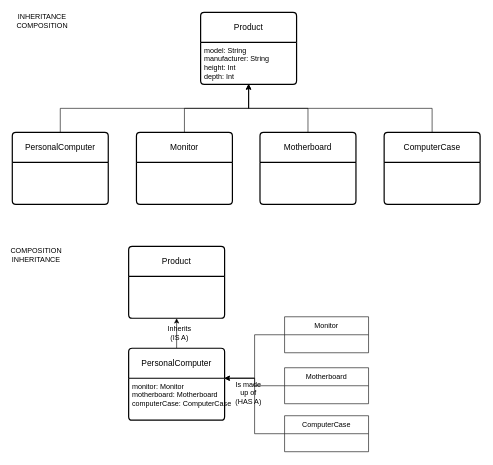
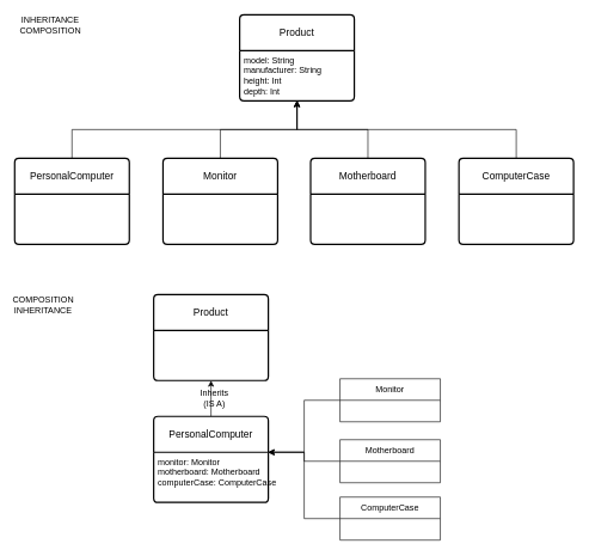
  <mxCell id="0" />
  <mxCell id="1" parent="0" />
  <mxCell id="2" value="Product" style="swimlane;childLayout=stackLayout;horizontal=1;startSize=50;horizontalStack=0;rounded=1;fontSize=14;fontStyle=0;strokeWidth=2;resizeParent=0;resizeLast=1;shadow=0;dashed=0;align=center;arcSize=4;whiteSpace=wrap;html=1;" parent="1" vertex="1"><mxGeometry x="334" y="20" width="160" height="120" as="geometry" /></mxCell>
  <mxCell id="3" value="model: String&lt;br&gt;manufacturer: String&lt;br&gt;height: Int&lt;br&gt;depth: Int" style="align=left;strokeColor=none;fillColor=none;spacingLeft=4;fontSize=12;verticalAlign=top;resizable=0;rotatable=0;part=1;html=1;" parent="2" vertex="1"><mxGeometry y="50" width="160" height="70" as="geometry" /></mxCell>
  <mxCell id="4" style="edgeStyle=orthogonalEdgeStyle;rounded=0;orthogonalLoop=1;jettySize=auto;html=1;exitX=0.5;exitY=0;exitDx=0;exitDy=0;entryX=0.5;entryY=1;entryDx=0;entryDy=0;" parent="1" source="5" target="3" edge="1"><mxGeometry relative="1" as="geometry" /></mxCell>
  <mxCell id="5" value="PersonalComputer" style="swimlane;childLayout=stackLayout;horizontal=1;startSize=50;horizontalStack=0;rounded=1;fontSize=14;fontStyle=0;strokeWidth=2;resizeParent=0;resizeLast=1;shadow=0;dashed=0;align=center;arcSize=4;whiteSpace=wrap;html=1;" parent="1" vertex="1"><mxGeometry x="20" y="220" width="160" height="120" as="geometry" /></mxCell>
  <mxCell id="6" style="edgeStyle=orthogonalEdgeStyle;rounded=0;orthogonalLoop=1;jettySize=auto;html=1;exitX=0.5;exitY=0;exitDx=0;exitDy=0;entryX=0.5;entryY=1;entryDx=0;entryDy=0;" parent="1" source="7" target="3" edge="1"><mxGeometry relative="1" as="geometry" /></mxCell>
  <mxCell id="7" value="Monitor" style="swimlane;childLayout=stackLayout;horizontal=1;startSize=50;horizontalStack=0;rounded=1;fontSize=14;fontStyle=0;strokeWidth=2;resizeParent=0;resizeLast=1;shadow=0;dashed=0;align=center;arcSize=4;whiteSpace=wrap;html=1;" parent="1" vertex="1"><mxGeometry x="227" y="220" width="160" height="120" as="geometry" /></mxCell>
  <mxCell id="8" style="edgeStyle=orthogonalEdgeStyle;rounded=0;orthogonalLoop=1;jettySize=auto;html=1;exitX=0.5;exitY=0;exitDx=0;exitDy=0;entryX=0.5;entryY=1;entryDx=0;entryDy=0;" parent="1" source="9" target="3" edge="1"><mxGeometry relative="1" as="geometry" /></mxCell>
  <mxCell id="9" value="Motherboard" style="swimlane;childLayout=stackLayout;horizontal=1;startSize=50;horizontalStack=0;rounded=1;fontSize=14;fontStyle=0;strokeWidth=2;resizeParent=0;resizeLast=1;shadow=0;dashed=0;align=center;arcSize=4;whiteSpace=wrap;html=1;" parent="1" vertex="1"><mxGeometry x="433" y="220" width="160" height="120" as="geometry" /></mxCell>
  <mxCell id="10" style="edgeStyle=orthogonalEdgeStyle;rounded=0;orthogonalLoop=1;jettySize=auto;html=1;exitX=0.5;exitY=0;exitDx=0;exitDy=0;entryX=0.5;entryY=1;entryDx=0;entryDy=0;" parent="1" source="11" target="3" edge="1"><mxGeometry relative="1" as="geometry" /></mxCell>
  <mxCell id="11" value="ComputerCase" style="swimlane;childLayout=stackLayout;horizontal=1;startSize=50;horizontalStack=0;rounded=1;fontSize=14;fontStyle=0;strokeWidth=2;resizeParent=0;resizeLast=1;shadow=0;dashed=0;align=center;arcSize=4;whiteSpace=wrap;html=1;" parent="1" vertex="1"><mxGeometry x="640" y="220" width="160" height="120" as="geometry" /></mxCell>
  <mxCell id="12" value="INHERITANCE COMPOSITION" style="text;html=1;strokeColor=none;fillColor=none;align=center;verticalAlign=middle;whiteSpace=wrap;rounded=0;" vertex="1" parent="1"><mxGeometry x="40" y="20" width="60" height="30" as="geometry" /></mxCell>
  <mxCell id="13" value="" style="group" vertex="1" connectable="0" parent="1"><mxGeometry x="214" y="410" width="400" height="342.5" as="geometry" /></mxCell>
  <mxCell id="14" value="Product" style="swimlane;childLayout=stackLayout;horizontal=1;startSize=50;horizontalStack=0;rounded=1;fontSize=14;fontStyle=0;strokeWidth=2;resizeParent=0;resizeLast=1;shadow=0;dashed=0;align=center;arcSize=4;whiteSpace=wrap;html=1;" vertex="1" parent="13"><mxGeometry width="160" height="120" as="geometry" /></mxCell>
  <mxCell id="15" style="edgeStyle=orthogonalEdgeStyle;rounded=0;orthogonalLoop=1;jettySize=auto;html=1;exitX=0.5;exitY=0;exitDx=0;exitDy=0;entryX=0.5;entryY=1;entryDx=0;entryDy=0;" edge="1" parent="13" source="16" target="14"><mxGeometry relative="1" as="geometry" /></mxCell>
  <mxCell id="16" value="PersonalComputer" style="swimlane;childLayout=stackLayout;horizontal=1;startSize=50;horizontalStack=0;rounded=1;fontSize=14;fontStyle=0;strokeWidth=2;resizeParent=0;resizeLast=1;shadow=0;dashed=0;align=center;arcSize=4;whiteSpace=wrap;html=1;" vertex="1" parent="13"><mxGeometry y="170" width="160" height="120" as="geometry" /></mxCell>
  <mxCell id="17" value="monitor: Monitor&lt;br&gt;motherboard: Motherboard&lt;br&gt;computerCase: ComputerCase" style="align=left;strokeColor=none;fillColor=none;spacingLeft=4;fontSize=12;verticalAlign=top;resizable=0;rotatable=0;part=1;html=1;" vertex="1" parent="16"><mxGeometry y="50" width="160" height="70" as="geometry" /></mxCell>
  <mxCell id="18" value="Inherits (IS A)" style="text;html=1;strokeColor=none;fillColor=none;align=center;verticalAlign=middle;whiteSpace=wrap;rounded=0;" vertex="1" parent="13"><mxGeometry x="55" y="129.5" width="60" height="30" as="geometry" /></mxCell>
  <mxCell id="19" value="" style="group" vertex="1" connectable="0" parent="13"><mxGeometry x="260" y="117.5" width="140" height="225" as="geometry" /></mxCell>
  <mxCell id="20" value="Monitor" style="swimlane;fontStyle=0;childLayout=stackLayout;horizontal=1;startSize=30;horizontalStack=0;resizeParent=1;resizeParentMax=0;resizeLast=0;collapsible=1;marginBottom=0;whiteSpace=wrap;html=1;" vertex="1" parent="19"><mxGeometry width="140" height="60" as="geometry" /></mxCell>
  <mxCell id="21" value="Motherboard" style="swimlane;fontStyle=0;childLayout=stackLayout;horizontal=1;startSize=30;horizontalStack=0;resizeParent=1;resizeParentMax=0;resizeLast=0;collapsible=1;marginBottom=0;whiteSpace=wrap;html=1;" vertex="1" parent="19"><mxGeometry y="85" width="140" height="60" as="geometry" /></mxCell>
  <mxCell id="22" value="ComputerCase" style="swimlane;fontStyle=0;childLayout=stackLayout;horizontal=1;startSize=30;horizontalStack=0;resizeParent=1;resizeParentMax=0;resizeLast=0;collapsible=1;marginBottom=0;whiteSpace=wrap;html=1;" vertex="1" parent="19"><mxGeometry y="165" width="140" height="60" as="geometry" /></mxCell>
  <mxCell id="23" style="edgeStyle=orthogonalEdgeStyle;rounded=0;orthogonalLoop=1;jettySize=auto;html=1;exitX=0;exitY=0.5;exitDx=0;exitDy=0;entryX=1;entryY=0;entryDx=0;entryDy=0;" edge="1" parent="13" source="20" target="17"><mxGeometry relative="1" as="geometry"><Array as="points"><mxPoint x="210" y="148" /><mxPoint x="210" y="220" /></Array></mxGeometry></mxCell>
  <mxCell id="24" style="edgeStyle=orthogonalEdgeStyle;rounded=0;orthogonalLoop=1;jettySize=auto;html=1;exitX=0;exitY=0.5;exitDx=0;exitDy=0;entryX=1;entryY=0;entryDx=0;entryDy=0;" edge="1" parent="13" source="21" target="17"><mxGeometry relative="1" as="geometry"><Array as="points"><mxPoint x="210" y="233" /><mxPoint x="210" y="220" /></Array></mxGeometry></mxCell>
  <mxCell id="25" style="edgeStyle=orthogonalEdgeStyle;rounded=0;orthogonalLoop=1;jettySize=auto;html=1;exitX=0;exitY=0.5;exitDx=0;exitDy=0;entryX=1;entryY=0;entryDx=0;entryDy=0;" edge="1" parent="13" source="22" target="17"><mxGeometry relative="1" as="geometry"><Array as="points"><mxPoint x="210" y="313" /><mxPoint x="210" y="220" /></Array></mxGeometry></mxCell>
- <mxCell id="26" value="Is made up of (HAS A)" style="text;html=1;strokeColor=none;fillColor=none;align=center;verticalAlign=middle;whiteSpace=wrap;rounded=0;" vertex="1" parent="13"><mxGeometry x="170" y="230" width="60" height="30" as="geometry" /></mxCell>
  <mxCell id="27" value="COMPOSITION INHERITANCE" style="text;html=1;strokeColor=none;fillColor=none;align=center;verticalAlign=middle;whiteSpace=wrap;rounded=0;" vertex="1" parent="1"><mxGeometry x="30" y="410" width="60" height="30" as="geometry" /></mxCell>
